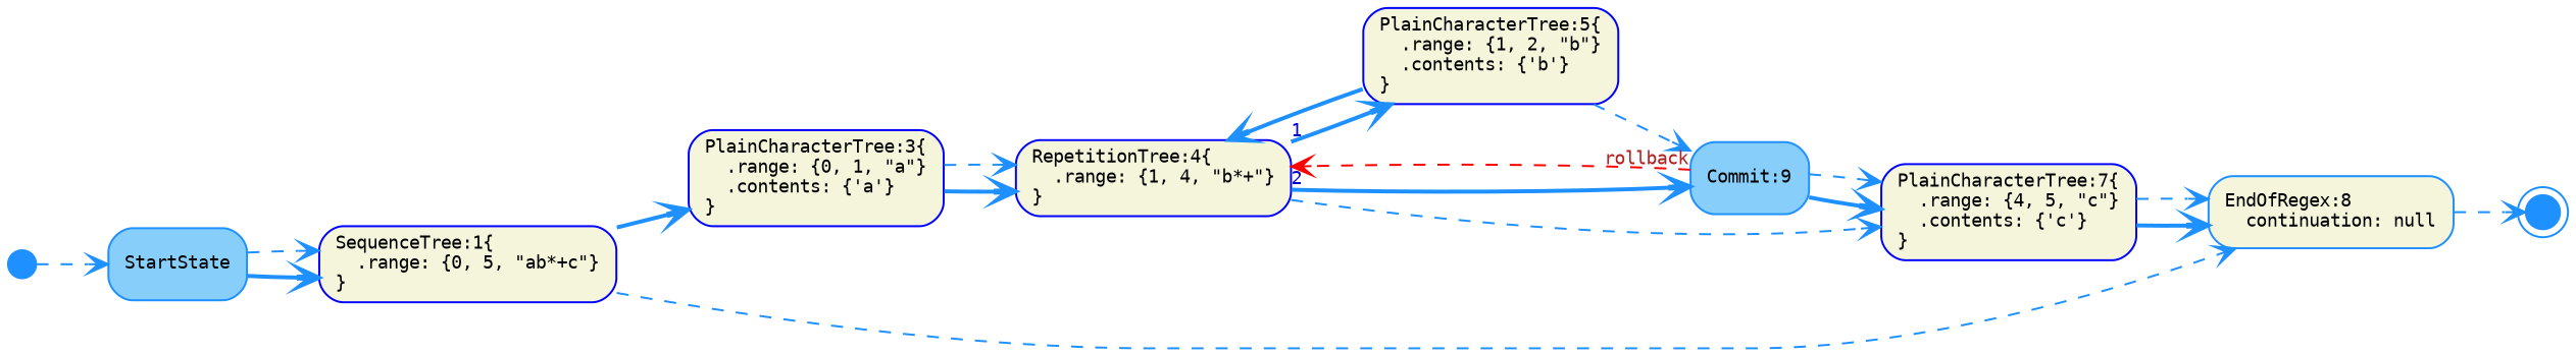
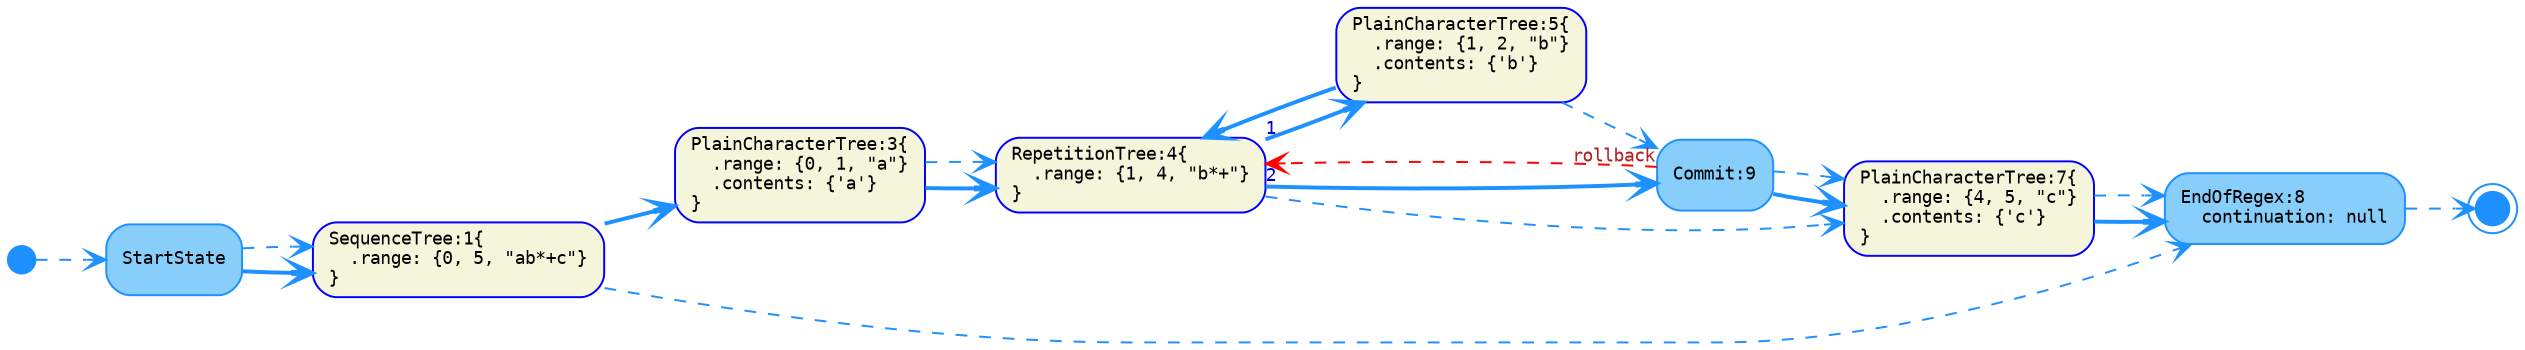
  digraph {
    fontname=Monospace
    fontsize=11
    rankdir=LR
    node [color=Blue fillcolor=Beige fixedsize=false fontname=Monospace fontsize=9 shape=box style="rounded,filled"]
    edge [arrowhead=vee arrowtail=none color=DodgerBlue dir=both fontcolor=MediumBlue fontname=Monospace fontsize=9 style=dashed]
    n1 [label="SequenceTree:1\{\l  .range: \{0, 5, \"ab*+c\"\}\l\}\l" width=0.75]
    n2 [label="PlainCharacterTree:3\{\l  .range: \{0, 1, \"a\"\}\l  .contents: \{'a'\}\l\}\l" width=0.75]
-   n3 [color=DodgerBlue label="EndOfRegex:8\l  continuation: null\l" width=0.75]
+   n3 [color=DodgerBlue fillcolor=LightSkyBlue label="EndOfRegex:8\l  continuation: null\l" width=0.75]
    n4 [label="RepetitionTree:4\{\l  .range: \{1, 4, \"b*+\"\}\l\}\l" width=0.75]
    n5 [label="PlainCharacterTree:5\{\l  .range: \{1, 2, \"b\"\}\l  .contents: \{'b'\}\l\}\l" width=0.75]
    n6 [label="PlainCharacterTree:7\{\l  .range: \{4, 5, \"c\"\}\l  .contents: \{'c'\}\l\}\l" width=0.75]
    n7 [color=DodgerBlue fillcolor=LightSkyBlue label="Commit:9\l" width=0.75]
    n8 [color=DodgerBlue fillcolor=DodgerBlue fixedsize=true label="\l" shape=doublecircle width=0.12]
    n9 [color=DodgerBlue fillcolor=LightSkyBlue label="StartState\l" width=0.75]
    n10 [color=DodgerBlue fillcolor=DodgerBlue fixedsize=true label="\l" shape=circle width=0.20]
    n1 -> n2 [style=bold]
    n1 -> n3
    n2 -> n4 [style=bold]
    n2 -> n4
    n3 -> n8
    n4 -> n5 [style=bold taillabel=1]
    n4 -> n6
    n4 -> n7 [style=bold taillabel=2]
    n5 -> n4 [style=bold]
    n5 -> n7
    n6 -> n3 [style=bold]
    n6 -> n3
    n7 -> n4 [color=Red fontcolor=Firebrick taillabel=rollback]
    n7 -> n6 [style=bold]
    n7 -> n6
    n9 -> n1 [style=bold]
    n9 -> n1
    n10 -> n9
  }
